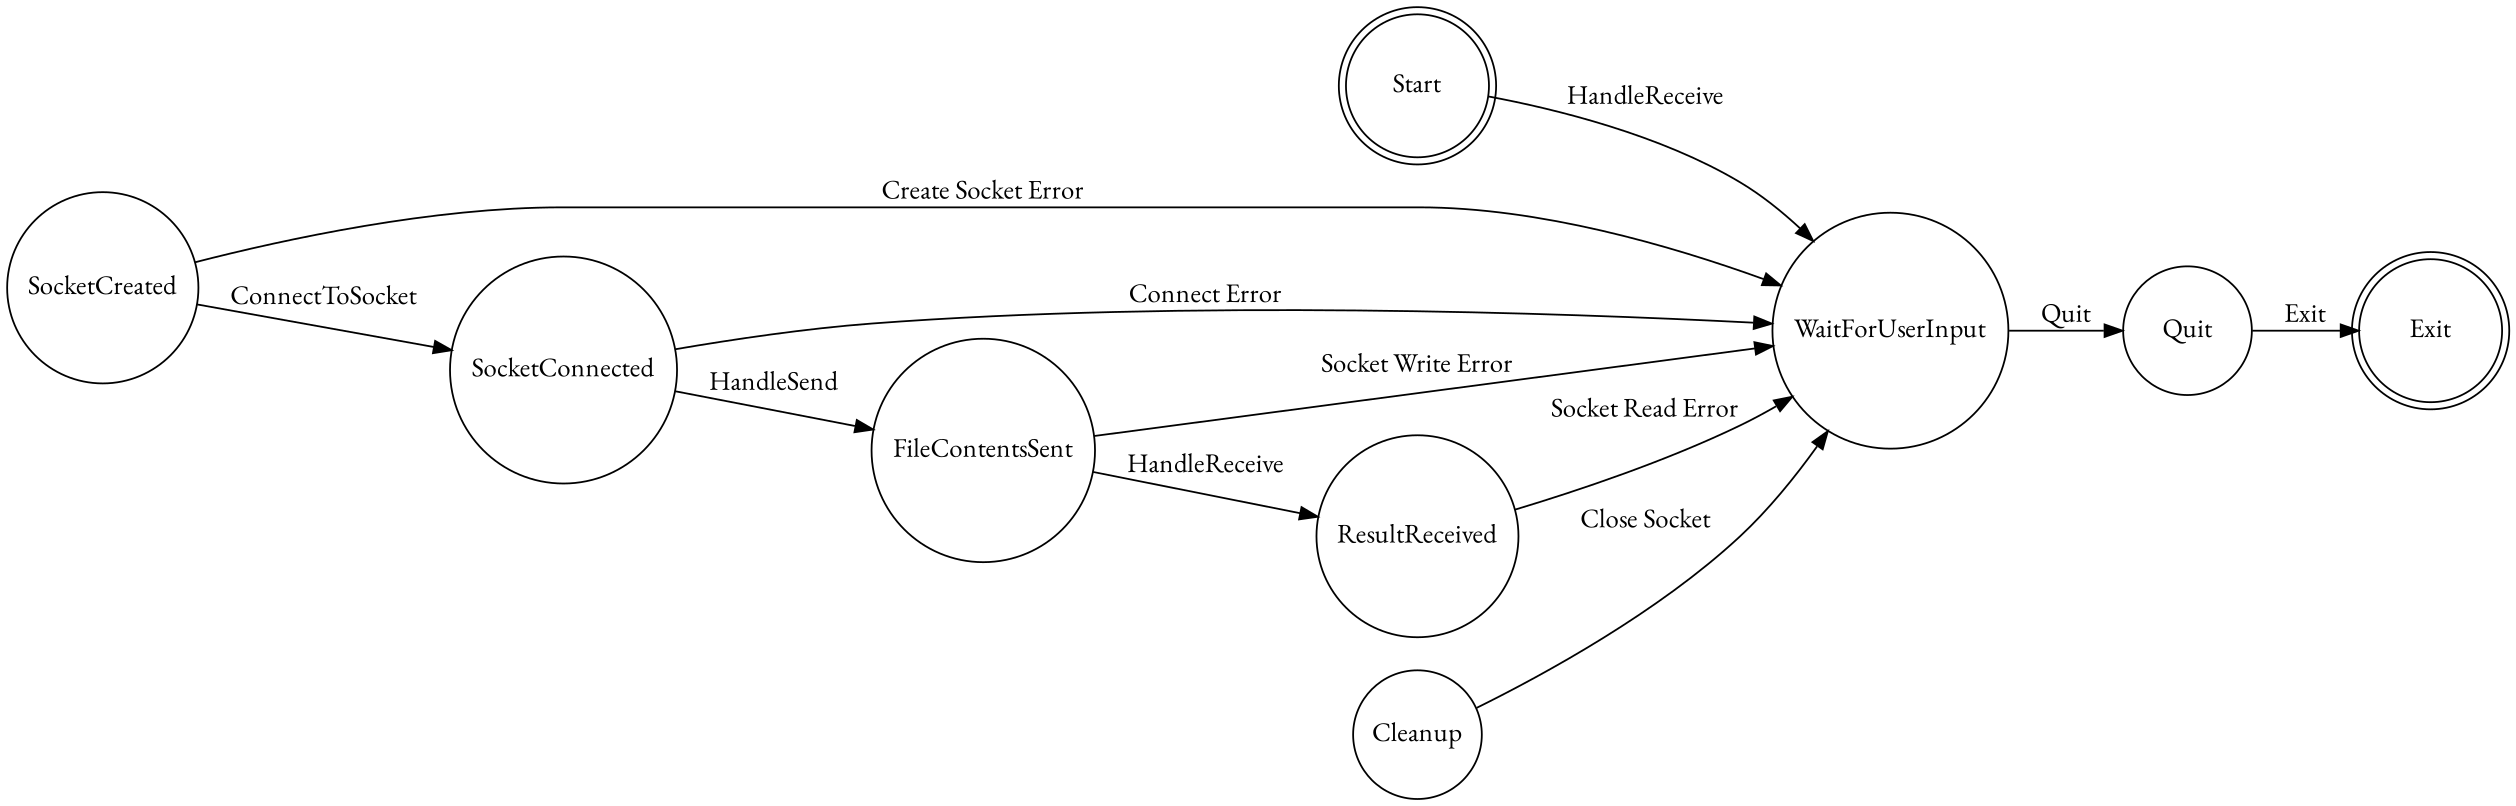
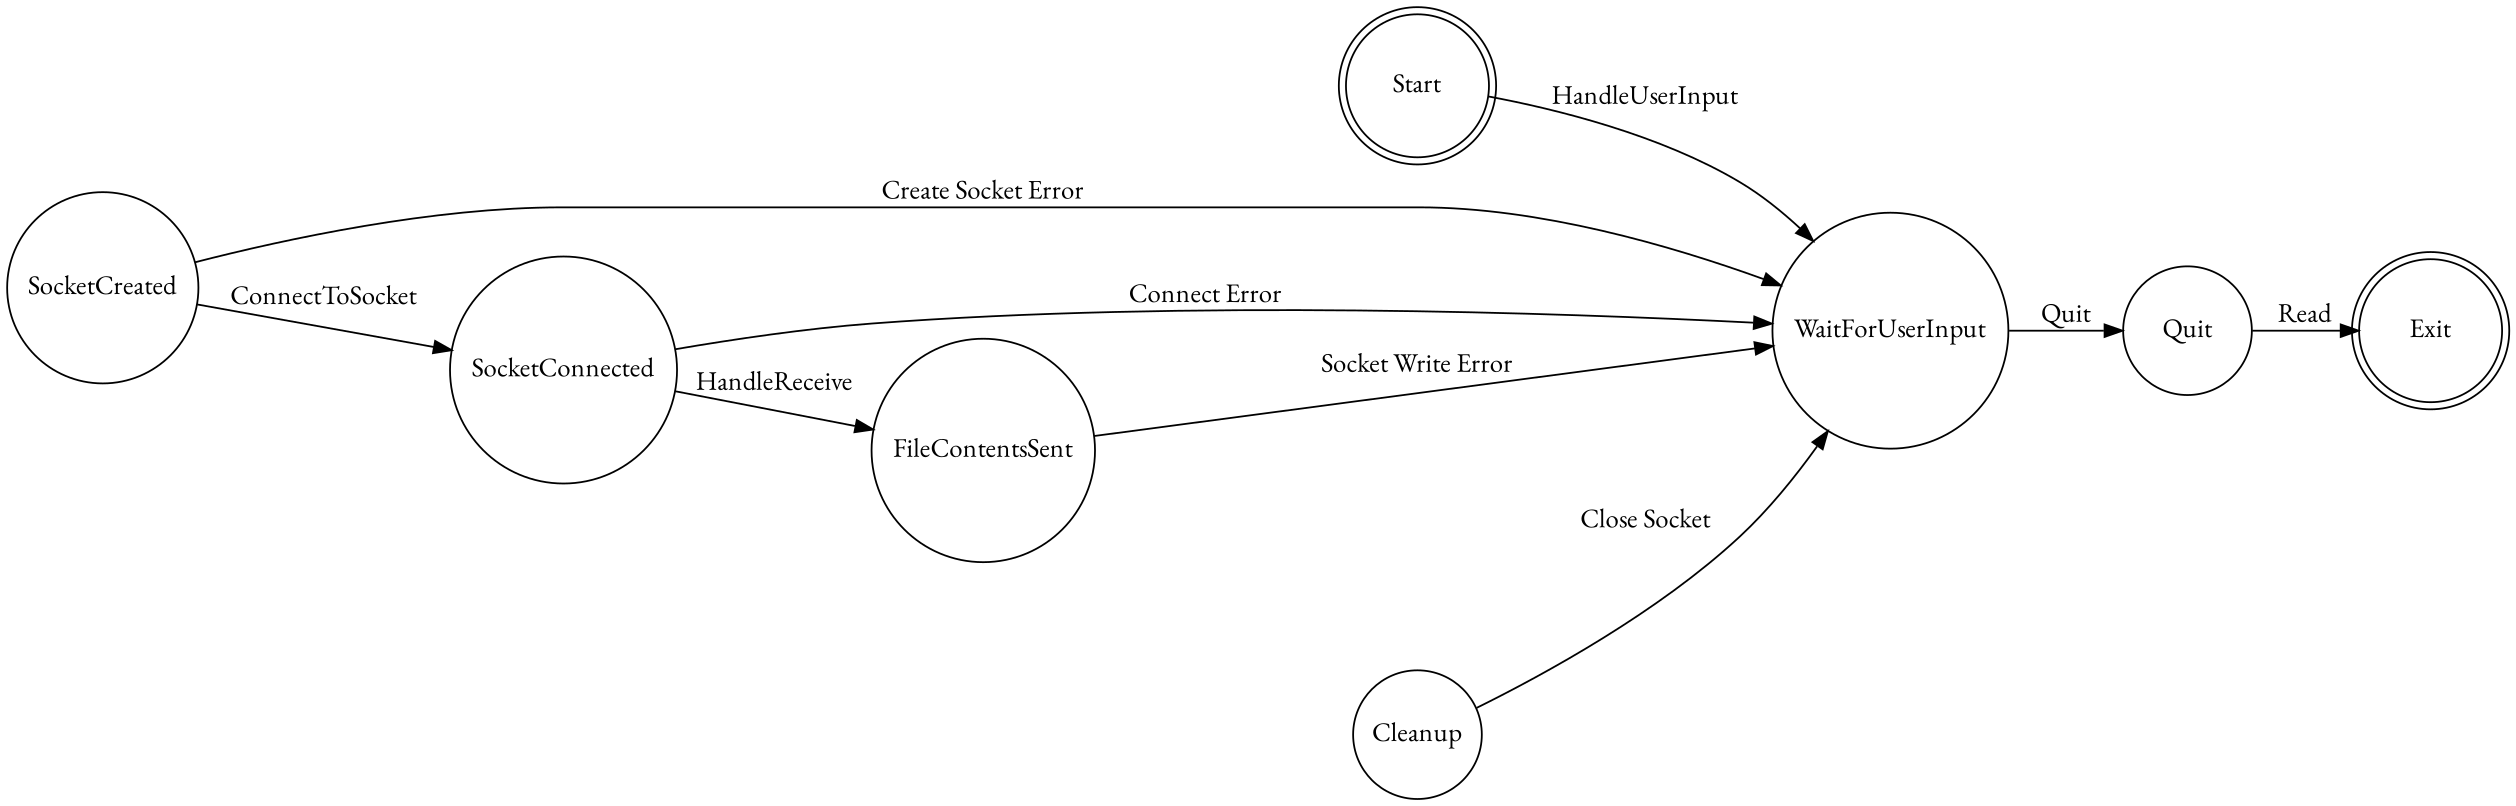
  digraph {
    fontname="EB Garamond"
    rankdir=LR
    node [fontname="EB Garamond" fontsize=15 shape=circle]
    edge [fontname="EB Garamond" fontsize=15]
    n1 [height=1 label=Start shape=doublecircle width=1]
    n2 [height=1 label=WaitForUserInput width=1]
    n3 [height=1 label=Quit width=1]
    n4 [height=1 label=Exit shape=doublecircle width=1]
    n5 [height=1 label=SocketCreated width=1]
    n6 [height=1 label=SocketConnected width=1]
    n7 [height=1 label=FileContentsSent width=1]
-   n8 [height=1 label=ResultReceived width=1]
    n9 [height=1 label=Cleanup width=1]
-   n1 -> n2 [label=HandleReceive]
+   n1 -> n2 [label=HandleUserInput]
    n2 -> n3 [label=Quit]
-   n3 -> n4 [label=Exit]
+   n3 -> n4 [label=Read]
    n5 -> n2 [label="Create Socket Error"]
    n5 -> n6 [label=ConnectToSocket]
    n6 -> n2 [label="Connect Error"]
-   n6 -> n7 [label=HandleSend]
+   n6 -> n7 [label=HandleReceive]
    n7 -> n2 [label="Socket Write Error"]
-   n7 -> n8 [label=HandleReceive]
-   n8 -> n2 [label="Socket Read Error"]
    n9 -> n2 [label="Close Socket"]
  }
